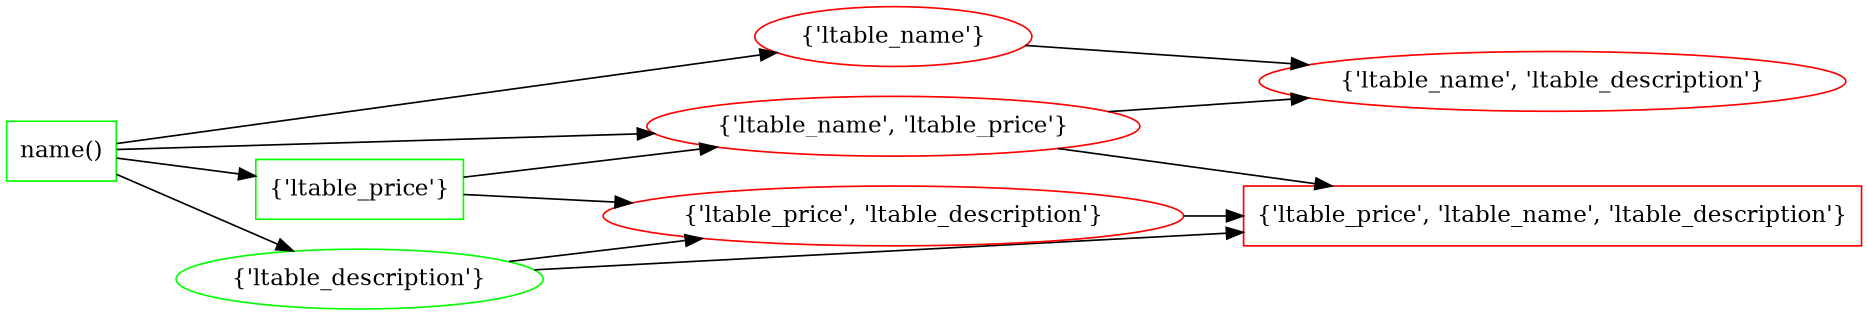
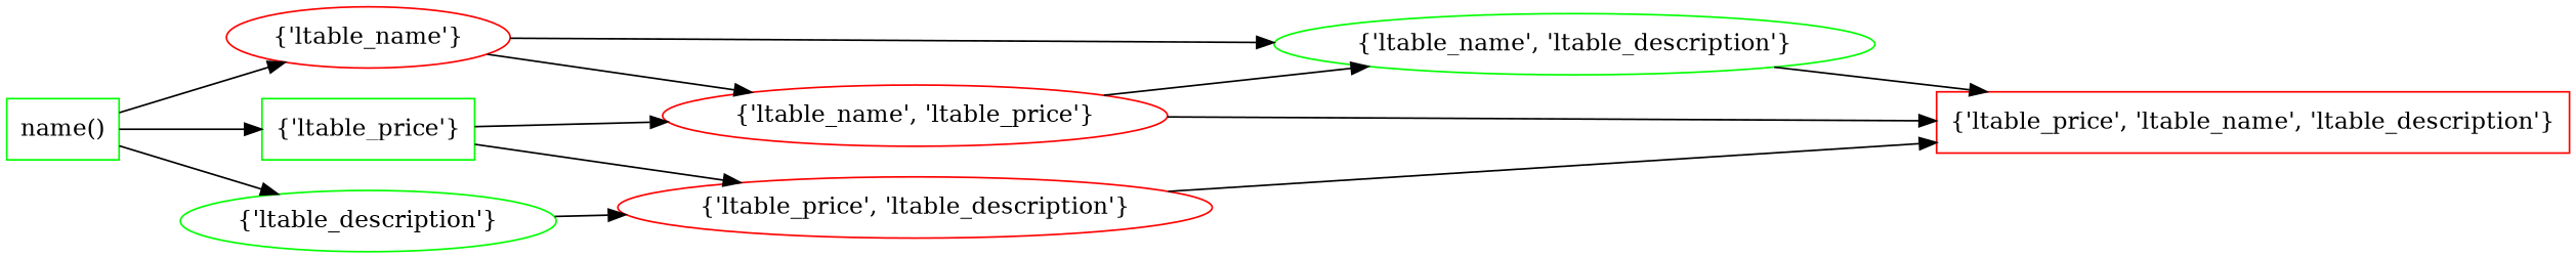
  digraph {
    rankdir=LR
    splines=line
    node [color=red]
    "{'ltable_price', 'ltable_name', 'ltable_description'}" [shape=box]
    n2 [color=green label="name()" shape=box]
    "{'ltable_name'}"
    "{'ltable_description'}" [color=green]
    "{'ltable_price'}" [color=green shape=box]
-   "{'ltable_name', 'ltable_description'}"
+   "{'ltable_name', 'ltable_description'}" [color=green]
    "{'ltable_name', 'ltable_price'}"
    "{'ltable_price', 'ltable_description'}"
    n2 -> "{'ltable_name'}"
    n2 -> "{'ltable_description'}"
    n2 -> "{'ltable_price'}"
    "{'ltable_name'}" -> "{'ltable_name', 'ltable_description'}"
-   n2 -> "{'ltable_name', 'ltable_price'}"
+   "{'ltable_name'}" -> "{'ltable_name', 'ltable_price'}"
    "{'ltable_description'}" -> "{'ltable_price', 'ltable_description'}"
    "{'ltable_price'}" -> "{'ltable_name', 'ltable_price'}"
    "{'ltable_price'}" -> "{'ltable_price', 'ltable_description'}"
-   "{'ltable_description'}" -> "{'ltable_price', 'ltable_name', 'ltable_description'}"
+   "{'ltable_name', 'ltable_description'}" -> "{'ltable_price', 'ltable_name', 'ltable_description'}"
    "{'ltable_name', 'ltable_price'}" -> "{'ltable_price', 'ltable_name', 'ltable_description'}"
    "{'ltable_name', 'ltable_price'}" -> "{'ltable_name', 'ltable_description'}"
    "{'ltable_price', 'ltable_description'}" -> "{'ltable_price', 'ltable_name', 'ltable_description'}"
  }
